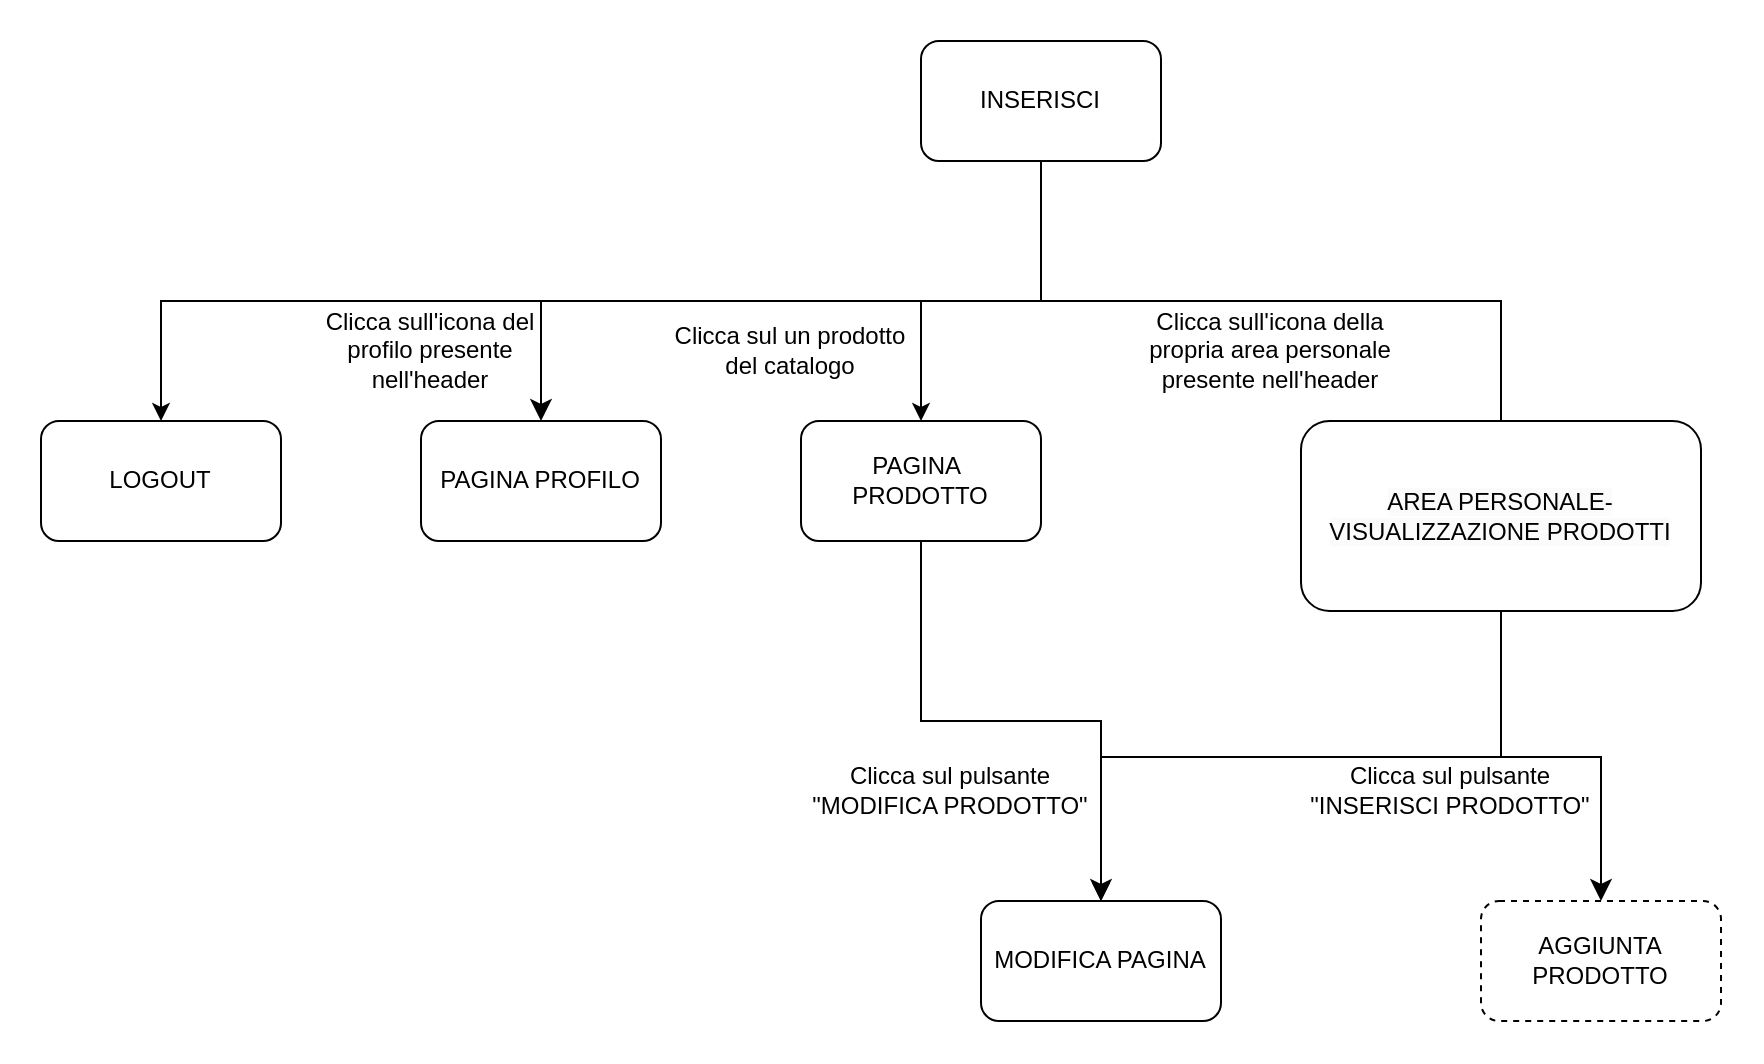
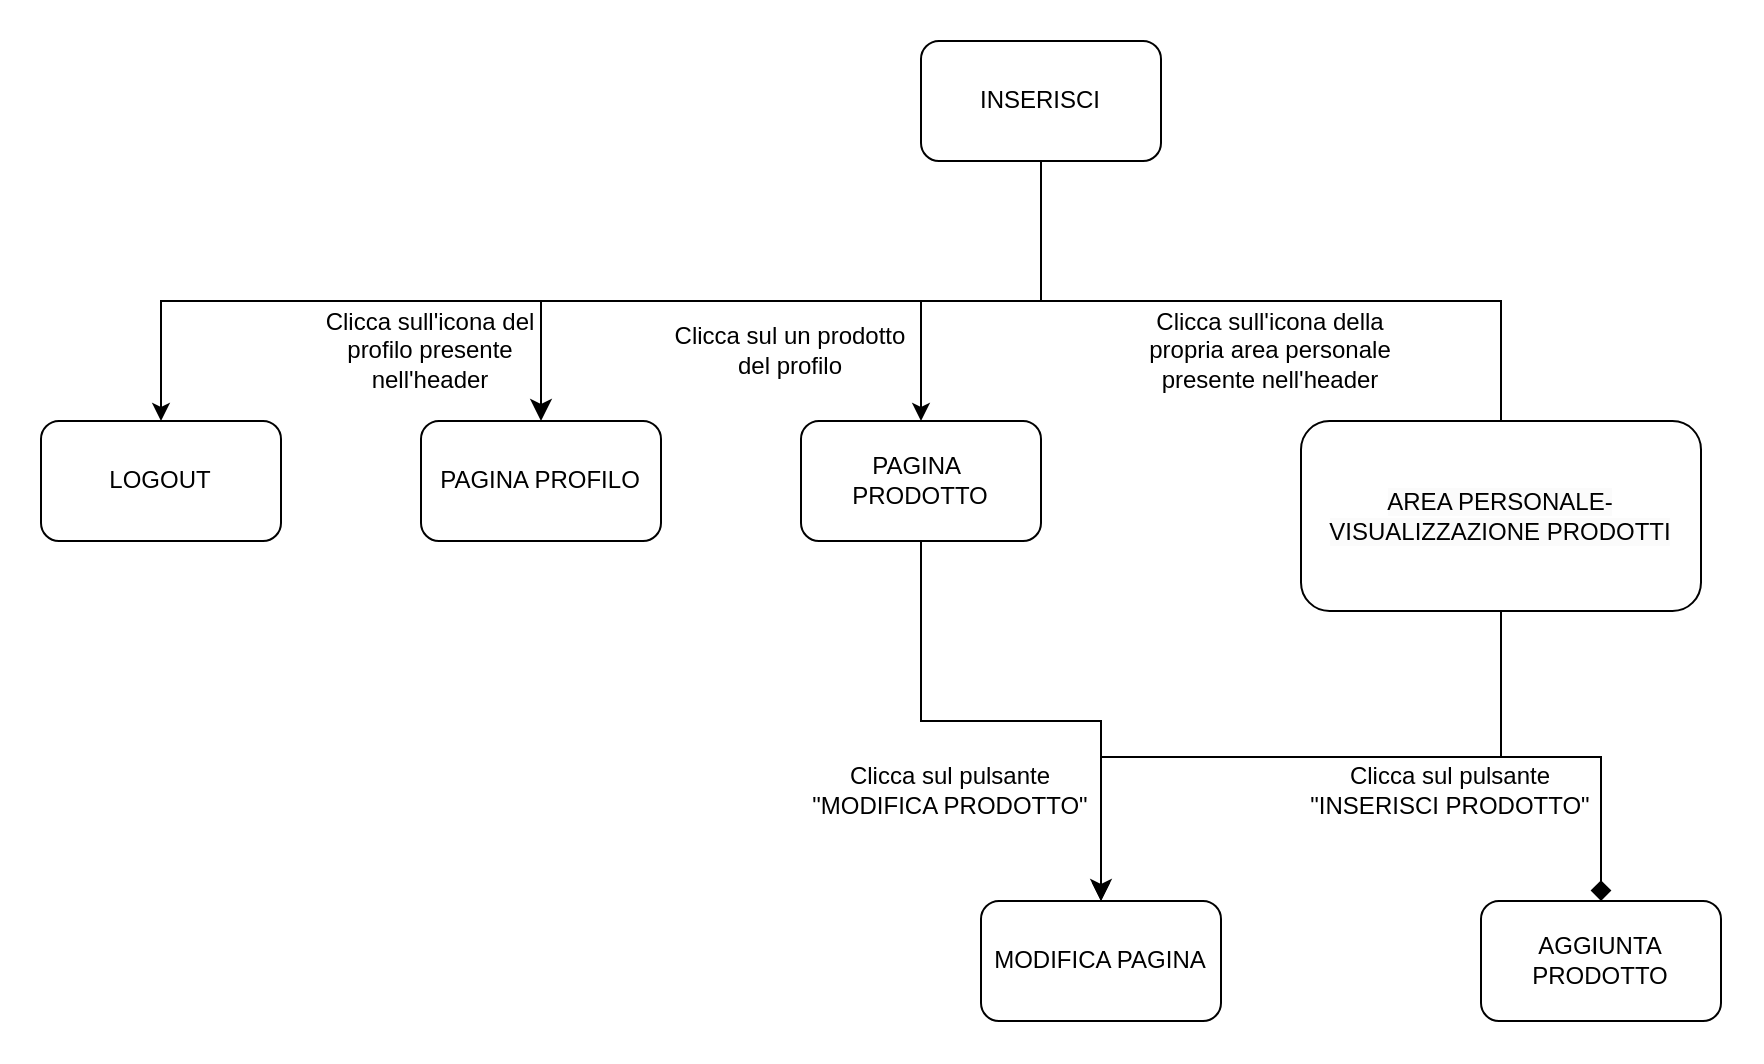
  <mxCell id="0" />
  <mxCell id="1" parent="0" />
  <mxCell id="2" style="edgeStyle=orthogonalEdgeStyle;rounded=0;orthogonalLoop=1;jettySize=auto;html=1;exitX=0.5;exitY=1;exitDx=0;exitDy=0;entryX=0.5;entryY=0;entryDx=0;entryDy=0;" parent="1" source="3" target="9" edge="1"><mxGeometry relative="1" as="geometry"><Array as="points"><mxPoint x="520" y="150" /><mxPoint x="80" y="150" /><mxPoint x="80" y="210" /></Array></mxGeometry></mxCell>
  <mxCell id="3" value="INSERISCI" style="rounded=1;whiteSpace=wrap;html=1;" parent="1" vertex="1"><mxGeometry x="460" y="20" width="120" height="60" as="geometry" /></mxCell>
  <mxCell id="4" style="edgeStyle=orthogonalEdgeStyle;rounded=0;orthogonalLoop=1;jettySize=auto;html=1;exitX=0.5;exitY=1;exitDx=0;exitDy=0;entryX=0.5;entryY=0;entryDx=0;entryDy=0;" parent="1" source="5" target="10" edge="1"><mxGeometry relative="1" as="geometry" /></mxCell>
  <mxCell id="5" value="PAGINA&amp;nbsp; PRODOTTO" style="rounded=1;whiteSpace=wrap;html=1;" parent="1" vertex="1"><mxGeometry x="400" y="210" width="120" height="60" as="geometry" /></mxCell>
  <mxCell id="6" value="PAGINA PROFILO" style="rounded=1;whiteSpace=wrap;html=1;" parent="1" vertex="1"><mxGeometry x="210" y="210" width="120" height="60" as="geometry" /></mxCell>
  <mxCell id="7" value="&lt;span style=&quot;color: rgb(0, 0, 0); font-family: Helvetica; font-size: 12px; font-style: normal; font-variant-ligatures: normal; font-variant-caps: normal; font-weight: 400; letter-spacing: normal; orphans: 2; text-align: center; text-indent: 0px; text-transform: none; widows: 2; word-spacing: 0px; -webkit-text-stroke-width: 0px; background-color: rgb(251, 251, 251); text-decoration-thickness: initial; text-decoration-style: initial; text-decoration-color: initial; float: none; display: inline !important;&quot;&gt;AREA PERSONALE-VISUALIZZAZIONE PRODOTTI&lt;/span&gt;" style="rounded=1;whiteSpace=wrap;html=1;" parent="1" vertex="1"><mxGeometry x="650" y="210" width="200" height="95" as="geometry" /></mxCell>
  <mxCell id="8" value="" style="edgeStyle=elbowEdgeStyle;elbow=vertical;endArrow=classic;html=1;curved=0;rounded=0;endSize=8;startSize=8;exitX=0.5;exitY=0;exitDx=0;exitDy=0;entryX=0.5;entryY=0;entryDx=0;entryDy=0;" parent="1" source="7" target="6" edge="1"><mxGeometry width="50" height="50" relative="1" as="geometry"><mxPoint x="520" y="90" as="sourcePoint" /><mxPoint x="460" y="210" as="targetPoint" /><Array as="points"><mxPoint x="350" y="150" /></Array></mxGeometry></mxCell>
  <mxCell id="9" value="LOGOUT" style="rounded=1;whiteSpace=wrap;html=1;" parent="1" vertex="1"><mxGeometry x="20" y="210" width="120" height="60" as="geometry" /></mxCell>
  <mxCell id="10" value="MODIFICA PAGINA" style="rounded=1;whiteSpace=wrap;html=1;" parent="1" vertex="1"><mxGeometry x="490" y="450" width="120" height="60" as="geometry" /></mxCell>
- <mxCell id="11" value="AGGIUNTA PRODOTTO" style="rounded=1;whiteSpace=wrap;html=1;dashed=1;" parent="1" vertex="1"><mxGeometry x="740" y="450" width="120" height="60" as="geometry" /></mxCell>
+ <mxCell id="11" value="AGGIUNTA PRODOTTO" style="rounded=1;whiteSpace=wrap;html=1;" parent="1" vertex="1"><mxGeometry x="740" y="450" width="120" height="60" as="geometry" /></mxCell>
  <mxCell id="12" value="" style="edgeStyle=elbowEdgeStyle;elbow=vertical;endArrow=classic;html=1;curved=0;rounded=0;endSize=8;startSize=8;exitX=0.5;exitY=1;exitDx=0;exitDy=0;entryX=0.5;entryY=0;entryDx=0;entryDy=0;" parent="1" source="7" target="10" edge="1"><mxGeometry width="50" height="50" relative="1" as="geometry"><mxPoint x="840" y="470" as="sourcePoint" /><mxPoint x="890" y="420" as="targetPoint" /></mxGeometry></mxCell>
- <mxCell id="13" value="" style="edgeStyle=elbowEdgeStyle;elbow=vertical;endArrow=classic;html=1;curved=0;rounded=0;endSize=8;startSize=8;entryX=0.5;entryY=0;entryDx=0;entryDy=0;exitX=0.5;exitY=1;exitDx=0;exitDy=0;" parent="1" source="7" target="11" edge="1"><mxGeometry width="50" height="50" relative="1" as="geometry"><mxPoint x="840" y="470" as="sourcePoint" /><mxPoint x="890" y="420" as="targetPoint" /></mxGeometry></mxCell>
+ <mxCell id="13" value="" style="edgeStyle=elbowEdgeStyle;elbow=vertical;endArrow=diamond;html=1;curved=0;rounded=0;endSize=8;startSize=8;entryX=0.5;entryY=0;entryDx=0;entryDy=0;exitX=0.5;exitY=1;exitDx=0;exitDy=0;" parent="1" source="7" target="11" edge="1"><mxGeometry width="50" height="50" relative="1" as="geometry"><mxPoint x="840" y="470" as="sourcePoint" /><mxPoint x="890" y="420" as="targetPoint" /></mxGeometry></mxCell>
  <mxCell id="14" value="" style="endArrow=classic;html=1;rounded=0;entryX=0.5;entryY=0;entryDx=0;entryDy=0;" parent="1" target="5" edge="1"><mxGeometry width="50" height="50" relative="1" as="geometry"><mxPoint x="460" y="150" as="sourcePoint" /><mxPoint x="330" y="280" as="targetPoint" /></mxGeometry></mxCell>
  <mxCell id="15" value="Clicca sull'icona del profilo presente nell'header" style="text;html=1;strokeColor=none;fillColor=none;align=center;verticalAlign=middle;whiteSpace=wrap;rounded=0;" vertex="1" parent="1"><mxGeometry x="150" y="150" width="130" height="50" as="geometry" /></mxCell>
- <mxCell id="16" value="Clicca sul un prodotto del catalogo" style="text;html=1;strokeColor=none;fillColor=none;align=center;verticalAlign=middle;whiteSpace=wrap;rounded=0;" vertex="1" parent="1"><mxGeometry x="330" y="150" width="130" height="50" as="geometry" /></mxCell>
+ <mxCell id="16" value="Clicca sul un prodotto del profilo" style="text;html=1;strokeColor=none;fillColor=none;align=center;verticalAlign=middle;whiteSpace=wrap;rounded=0;" vertex="1" parent="1"><mxGeometry x="330" y="150" width="130" height="50" as="geometry" /></mxCell>
  <mxCell id="17" value="Clicca sull'icona della propria area personale presente nell'header" style="text;html=1;strokeColor=none;fillColor=none;align=center;verticalAlign=middle;whiteSpace=wrap;rounded=0;" vertex="1" parent="1"><mxGeometry x="570" y="150" width="130" height="50" as="geometry" /></mxCell>
  <mxCell id="18" value="Clicca sul pulsante &quot;MODIFICA PRODOTTO&quot;" style="text;html=1;strokeColor=none;fillColor=none;align=center;verticalAlign=middle;whiteSpace=wrap;rounded=0;" vertex="1" parent="1"><mxGeometry x="400" y="370" width="150" height="50" as="geometry" /></mxCell>
  <mxCell id="19" value="Clicca sul pulsante &quot;INSERISCI PRODOTTO&quot;" style="text;html=1;strokeColor=none;fillColor=none;align=center;verticalAlign=middle;whiteSpace=wrap;rounded=0;" vertex="1" parent="1"><mxGeometry x="650" y="370" width="150" height="50" as="geometry" /></mxCell>
